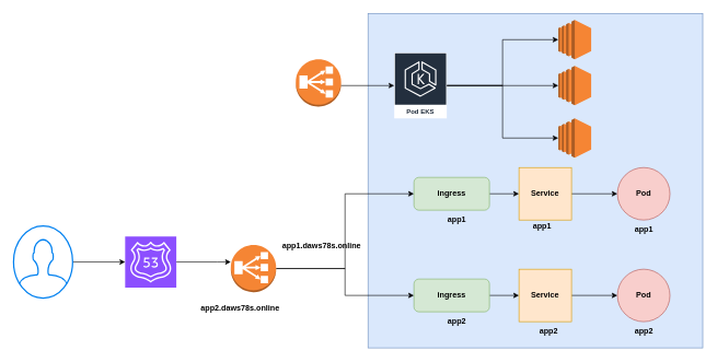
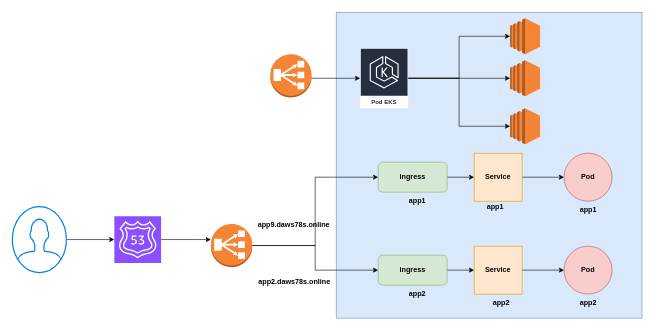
  <mxCell id="0" />
  <mxCell id="1" parent="0" />
  <mxCell id="2" value="" style="rounded=0;whiteSpace=wrap;html=1;fillColor=#dae8fc;strokeColor=#6c8ebf;" parent="1" vertex="1"><mxGeometry x="560" y="20" width="510" height="510" as="geometry" /></mxCell>
  <mxCell id="3" style="edgeStyle=orthogonalEdgeStyle;rounded=0;orthogonalLoop=1;jettySize=auto;html=1;" parent="1" source="5" target="6" edge="1"><mxGeometry relative="1" as="geometry" /></mxCell>
  <mxCell id="4" style="edgeStyle=orthogonalEdgeStyle;rounded=0;orthogonalLoop=1;jettySize=auto;html=1;" parent="1" source="5" target="7" edge="1"><mxGeometry relative="1" as="geometry" /></mxCell>
  <mxCell id="5" value="Pod EKS" style="sketch=0;outlineConnect=0;fontColor=#232F3E;gradientColor=none;strokeColor=#ffffff;fillColor=#232F3E;dashed=0;verticalLabelPosition=middle;verticalAlign=bottom;align=center;html=1;whiteSpace=wrap;fontSize=10;fontStyle=1;spacing=3;shape=mxgraph.aws4.productIcon;prIcon=mxgraph.aws4.eks;" parent="1" vertex="1"><mxGeometry x="600" y="80" width="80" height="100" as="geometry" /></mxCell>
  <mxCell id="6" value="" style="outlineConnect=0;dashed=0;verticalLabelPosition=bottom;verticalAlign=top;align=center;html=1;shape=mxgraph.aws3.ec2;fillColor=#F58534;gradientColor=none;" parent="1" vertex="1"><mxGeometry x="850" y="30" width="50" height="60" as="geometry" /></mxCell>
  <mxCell id="7" value="" style="outlineConnect=0;dashed=0;verticalLabelPosition=bottom;verticalAlign=top;align=center;html=1;shape=mxgraph.aws3.ec2;fillColor=#F58534;gradientColor=none;" parent="1" vertex="1"><mxGeometry x="850" y="100" width="50" height="60" as="geometry" /></mxCell>
  <mxCell id="8" value="" style="outlineConnect=0;dashed=0;verticalLabelPosition=bottom;verticalAlign=top;align=center;html=1;shape=mxgraph.aws3.ec2;fillColor=#F58534;gradientColor=none;" parent="1" vertex="1"><mxGeometry x="850" y="180" width="50" height="60" as="geometry" /></mxCell>
  <mxCell id="9" style="edgeStyle=orthogonalEdgeStyle;rounded=0;orthogonalLoop=1;jettySize=auto;html=1;entryX=0;entryY=0.5;entryDx=0;entryDy=0;entryPerimeter=0;" parent="1" source="5" target="8" edge="1"><mxGeometry relative="1" as="geometry" /></mxCell>
  <mxCell id="10" style="edgeStyle=orthogonalEdgeStyle;rounded=0;orthogonalLoop=1;jettySize=auto;html=1;entryX=0;entryY=0.5;entryDx=0;entryDy=0;" parent="1" source="12" target="14" edge="1"><mxGeometry relative="1" as="geometry" /></mxCell>
  <mxCell id="11" style="edgeStyle=orthogonalEdgeStyle;rounded=0;orthogonalLoop=1;jettySize=auto;html=1;" parent="1" source="12" target="27" edge="1"><mxGeometry relative="1" as="geometry" /></mxCell>
  <mxCell id="12" value="" style="outlineConnect=0;dashed=0;verticalLabelPosition=bottom;verticalAlign=top;align=center;html=1;shape=mxgraph.aws3.classic_load_balancer;fillColor=#F58534;gradientColor=none;" parent="1" vertex="1"><mxGeometry x="351" y="373" width="69" height="72" as="geometry" /></mxCell>
  <mxCell id="13" style="edgeStyle=orthogonalEdgeStyle;rounded=0;orthogonalLoop=1;jettySize=auto;html=1;entryX=0;entryY=0.5;entryDx=0;entryDy=0;" parent="1" source="14" target="16" edge="1"><mxGeometry relative="1" as="geometry" /></mxCell>
  <mxCell id="14" value="&lt;b&gt;ingress&lt;/b&gt;" style="rounded=1;whiteSpace=wrap;html=1;fillColor=#d5e8d4;strokeColor=#82b366;" parent="1" vertex="1"><mxGeometry x="630" y="270" width="115" height="50" as="geometry" /></mxCell>
  <mxCell id="15" style="edgeStyle=orthogonalEdgeStyle;rounded=0;orthogonalLoop=1;jettySize=auto;html=1;entryX=0;entryY=0.5;entryDx=0;entryDy=0;" parent="1" source="16" target="17" edge="1"><mxGeometry relative="1" as="geometry" /></mxCell>
  <mxCell id="16" value="&lt;b&gt;Service&lt;/b&gt;" style="whiteSpace=wrap;html=1;aspect=fixed;fillColor=#ffe6cc;strokeColor=#d79b00;" parent="1" vertex="1"><mxGeometry x="790" y="255" width="80" height="80" as="geometry" /></mxCell>
  <mxCell id="17" value="&lt;b&gt;Pod&lt;/b&gt;" style="ellipse;whiteSpace=wrap;html=1;aspect=fixed;fillColor=#f8cecc;strokeColor=#b85450;" parent="1" vertex="1"><mxGeometry x="940" y="255" width="80" height="80" as="geometry" /></mxCell>
  <mxCell id="18" style="edgeStyle=orthogonalEdgeStyle;rounded=0;orthogonalLoop=1;jettySize=auto;html=1;" parent="1" source="19" target="21" edge="1"><mxGeometry relative="1" as="geometry" /></mxCell>
  <mxCell id="19" value="" style="html=1;verticalLabelPosition=bottom;align=center;labelBackgroundColor=#ffffff;verticalAlign=top;strokeWidth=2;strokeColor=#0080F0;shadow=0;dashed=0;shape=mxgraph.ios7.icons.user;" parent="1" vertex="1"><mxGeometry x="20" y="344" width="90" height="110" as="geometry" /></mxCell>
  <mxCell id="20" style="edgeStyle=orthogonalEdgeStyle;rounded=0;orthogonalLoop=1;jettySize=auto;html=1;" parent="1" source="21" target="12" edge="1"><mxGeometry relative="1" as="geometry"><Array as="points"><mxPoint x="330" y="399" /><mxPoint x="330" y="399" /></Array></mxGeometry></mxCell>
  <mxCell id="21" value="" style="sketch=0;points=[[0,0,0],[0.25,0,0],[0.5,0,0],[0.75,0,0],[1,0,0],[0,1,0],[0.25,1,0],[0.5,1,0],[0.75,1,0],[1,1,0],[0,0.25,0],[0,0.5,0],[0,0.75,0],[1,0.25,0],[1,0.5,0],[1,0.75,0]];outlineConnect=0;fontColor=#232F3E;fillColor=#8C4FFF;strokeColor=#ffffff;dashed=0;verticalLabelPosition=bottom;verticalAlign=top;align=center;html=1;fontSize=12;fontStyle=0;aspect=fixed;shape=mxgraph.aws4.resourceIcon;resIcon=mxgraph.aws4.route_53;" parent="1" vertex="1"><mxGeometry x="190" y="360" width="78" height="78" as="geometry" /></mxCell>
- <mxCell id="22" value="&lt;b&gt;app1.daws78s.online&lt;/b&gt;" style="text;html=1;align=center;verticalAlign=middle;resizable=0;points=[];autosize=1;strokeColor=none;fillColor=none;" parent="1" vertex="1"><mxGeometry x="419" y="360" width="140" height="30" as="geometry" /></mxCell>
+ <mxCell id="22" value="&lt;b&gt;app9.daws78s.online&lt;/b&gt;" style="text;html=1;align=center;verticalAlign=middle;resizable=0;points=[];autosize=1;strokeColor=none;fillColor=none;" parent="1" vertex="1"><mxGeometry x="419" y="360" width="140" height="30" as="geometry" /></mxCell>
  <mxCell id="23" value="&lt;b&gt;app1&lt;/b&gt;" style="text;html=1;align=center;verticalAlign=middle;resizable=0;points=[];autosize=1;strokeColor=none;fillColor=none;" parent="1" vertex="1"><mxGeometry x="670" y="320" width="50" height="30" as="geometry" /></mxCell>
  <mxCell id="24" value="&lt;b&gt;app1&lt;/b&gt;" style="text;html=1;align=center;verticalAlign=middle;resizable=0;points=[];autosize=1;strokeColor=none;fillColor=none;" parent="1" vertex="1"><mxGeometry x="800" y="330" width="50" height="30" as="geometry" /></mxCell>
  <mxCell id="25" value="&lt;b&gt;app1&lt;/b&gt;" style="text;html=1;align=center;verticalAlign=middle;resizable=0;points=[];autosize=1;strokeColor=none;fillColor=none;" parent="1" vertex="1"><mxGeometry x="955" y="335" width="50" height="30" as="geometry" /></mxCell>
  <mxCell id="26" style="edgeStyle=orthogonalEdgeStyle;rounded=0;orthogonalLoop=1;jettySize=auto;html=1;entryX=0;entryY=0.5;entryDx=0;entryDy=0;" parent="1" source="27" target="29" edge="1"><mxGeometry relative="1" as="geometry" /></mxCell>
  <mxCell id="27" value="&lt;b&gt;ingress&lt;/b&gt;" style="rounded=1;whiteSpace=wrap;html=1;fillColor=#d5e8d4;strokeColor=#82b366;" parent="1" vertex="1"><mxGeometry x="630" y="425" width="115" height="50" as="geometry" /></mxCell>
  <mxCell id="28" style="edgeStyle=orthogonalEdgeStyle;rounded=0;orthogonalLoop=1;jettySize=auto;html=1;entryX=0;entryY=0.5;entryDx=0;entryDy=0;" parent="1" source="29" target="30" edge="1"><mxGeometry relative="1" as="geometry" /></mxCell>
  <mxCell id="29" value="&lt;b&gt;Service&lt;/b&gt;" style="whiteSpace=wrap;html=1;aspect=fixed;fillColor=#ffe6cc;strokeColor=#d79b00;" parent="1" vertex="1"><mxGeometry x="790" y="410" width="80" height="80" as="geometry" /></mxCell>
  <mxCell id="30" value="&lt;b&gt;Pod&lt;/b&gt;" style="ellipse;whiteSpace=wrap;html=1;aspect=fixed;fillColor=#f8cecc;strokeColor=#b85450;" parent="1" vertex="1"><mxGeometry x="940" y="410" width="80" height="80" as="geometry" /></mxCell>
- <mxCell id="31" value="&lt;b&gt;app2.daws78s.online&lt;/b&gt;" style="text;html=1;align=center;verticalAlign=middle;resizable=0;points=[];autosize=1;strokeColor=none;fillColor=none;" parent="1" vertex="1"><mxGeometry x="295" y="454" width="140" height="30" as="geometry" /></mxCell>
+ <mxCell id="31" value="&lt;b&gt;app2.daws78s.online&lt;/b&gt;" style="text;html=1;align=center;verticalAlign=middle;resizable=0;points=[];autosize=1;strokeColor=none;fillColor=none;" parent="1" vertex="1"><mxGeometry x="420" y="454" width="140" height="30" as="geometry" /></mxCell>
  <mxCell id="32" value="&lt;b&gt;app2&lt;/b&gt;" style="text;html=1;align=center;verticalAlign=middle;resizable=0;points=[];autosize=1;strokeColor=none;fillColor=none;" parent="1" vertex="1"><mxGeometry x="670" y="475" width="50" height="30" as="geometry" /></mxCell>
  <mxCell id="33" value="&lt;b&gt;app2&lt;/b&gt;" style="text;html=1;align=center;verticalAlign=middle;resizable=0;points=[];autosize=1;strokeColor=none;fillColor=none;" parent="1" vertex="1"><mxGeometry x="810" y="490" width="50" height="30" as="geometry" /></mxCell>
  <mxCell id="34" value="&lt;b&gt;app2&lt;/b&gt;" style="text;html=1;align=center;verticalAlign=middle;resizable=0;points=[];autosize=1;strokeColor=none;fillColor=none;" parent="1" vertex="1"><mxGeometry x="955" y="490" width="50" height="30" as="geometry" /></mxCell>
  <mxCell id="35" value="" style="outlineConnect=0;dashed=0;verticalLabelPosition=bottom;verticalAlign=top;align=center;html=1;shape=mxgraph.aws3.classic_load_balancer;fillColor=#F58534;gradientColor=none;" vertex="1" parent="1"><mxGeometry x="450" y="90" width="69" height="72" as="geometry" /></mxCell>
  <mxCell id="36" value="" style="endArrow=classic;html=1;rounded=0;" edge="1" parent="1" target="5"><mxGeometry width="50" height="50" relative="1" as="geometry"><mxPoint x="519" y="130" as="sourcePoint" /><mxPoint x="569" y="80" as="targetPoint" /></mxGeometry></mxCell>
